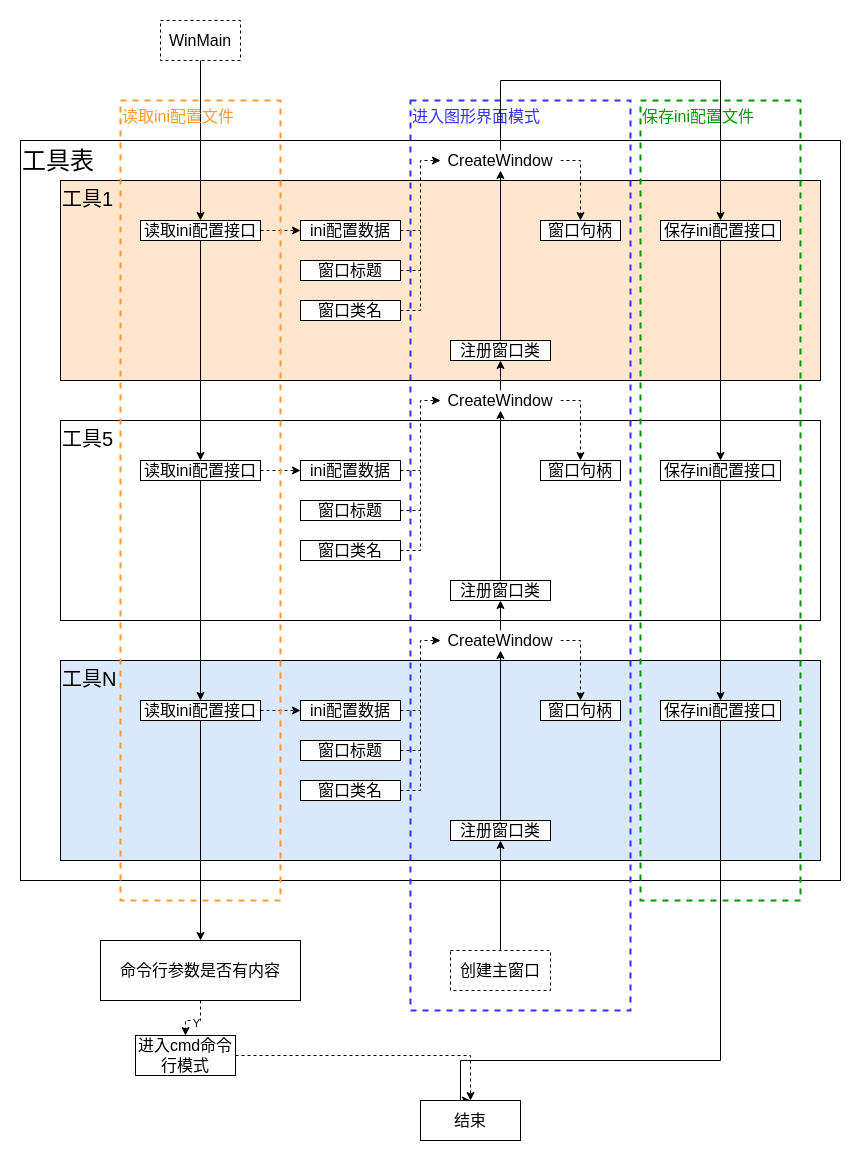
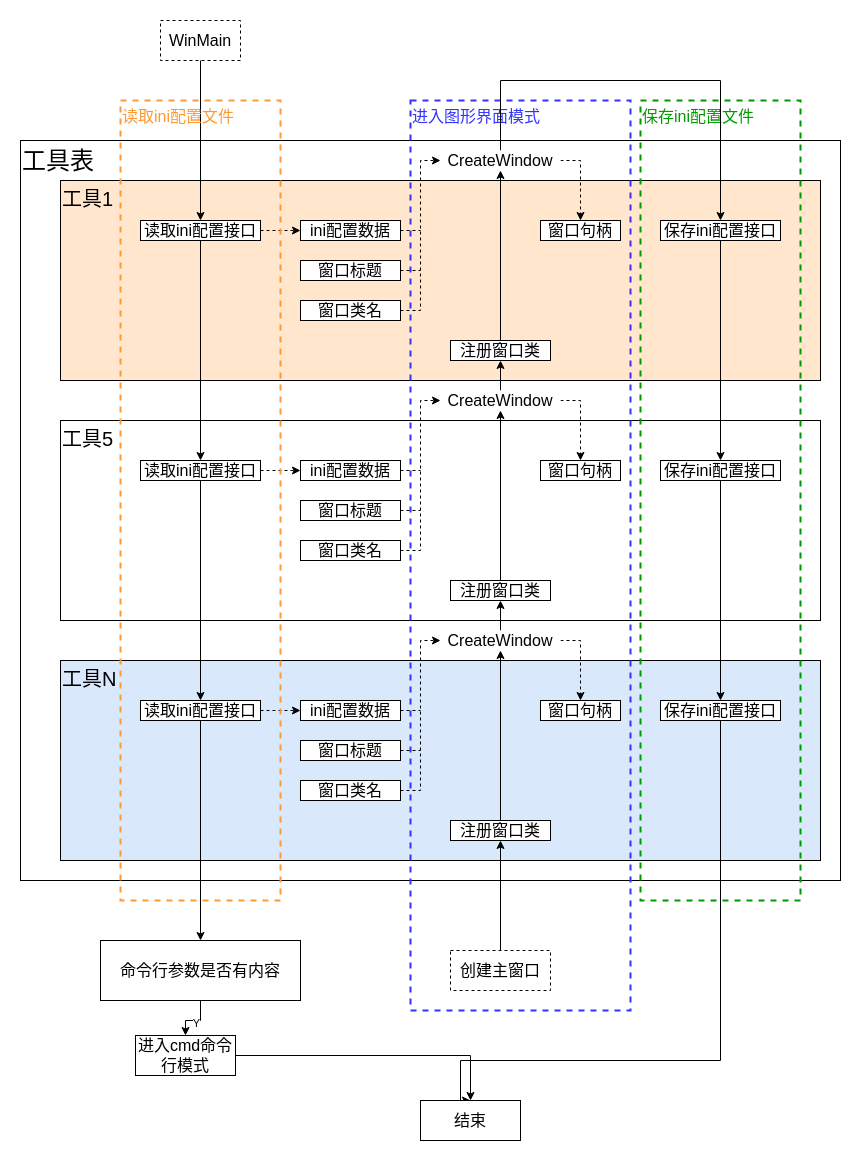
  <mxCell id="0" />
  <mxCell id="1" parent="0" />
  <mxCell id="2" value="&lt;font style=&quot;font-size: 24px;&quot;&gt;&lt;font style=&quot;font-size: 24px;&quot;&gt;工具&lt;/font&gt;表&lt;/font&gt;" style="rounded=0;whiteSpace=wrap;html=1;fontSize=24;verticalAlign=top;align=left;fillColor=none;" parent="1" vertex="1"><mxGeometry x="20" y="140" width="820" height="740" as="geometry" /></mxCell>
  <mxCell id="3" value="工具N" style="rounded=0;whiteSpace=wrap;html=1;fontSize=20;verticalAlign=top;align=left;fillColor=#dae8fc;" parent="1" vertex="1"><mxGeometry x="60" y="660" width="760" height="200" as="geometry" /></mxCell>
  <mxCell id="4" value="工具5" style="rounded=0;whiteSpace=wrap;html=1;fontSize=20;verticalAlign=top;align=left;" parent="1" vertex="1"><mxGeometry x="60" y="420" width="760" height="200" as="geometry" /></mxCell>
  <mxCell id="5" value="工具1" style="rounded=0;whiteSpace=wrap;html=1;fontSize=20;verticalAlign=top;align=left;fillColor=#ffe6cc;" parent="1" vertex="1"><mxGeometry x="60" y="180" width="760" height="200" as="geometry" /></mxCell>
  <mxCell id="6" value="进入图形界面模式" style="rounded=0;whiteSpace=wrap;html=1;fillColor=none;dashed=1;verticalAlign=top;align=left;strokeColor=#3333FF;fontColor=#3333FF;fontSize=16;strokeWidth=2;" parent="1" vertex="1"><mxGeometry x="410" y="100" width="220" height="910" as="geometry" /></mxCell>
  <mxCell id="7" value="保存ini配置文件" style="rounded=0;whiteSpace=wrap;html=1;fillColor=none;dashed=1;verticalAlign=top;align=left;strokeColor=#009900;fontColor=#009900;fontSize=16;strokeWidth=2;" parent="1" vertex="1"><mxGeometry x="640" y="100" width="160" height="800" as="geometry" /></mxCell>
  <mxCell id="8" value="WinMain" style="rounded=0;whiteSpace=wrap;html=1;fontSize=16;dashed=1;" parent="1" vertex="1"><mxGeometry x="160" y="20" width="80" height="40" as="geometry" /></mxCell>
  <mxCell id="9" style="edgeStyle=orthogonalEdgeStyle;rounded=0;orthogonalLoop=1;jettySize=auto;html=1;exitX=0.5;exitY=1;exitDx=0;exitDy=0;entryX=0.5;entryY=0;entryDx=0;entryDy=0;" parent="1" source="8" target="45" edge="1"><mxGeometry relative="1" as="geometry" /></mxCell>
  <mxCell id="10" style="edgeStyle=orthogonalEdgeStyle;rounded=0;orthogonalLoop=1;jettySize=auto;html=1;exitX=0.5;exitY=1;exitDx=0;exitDy=0;entryX=0.5;entryY=0;entryDx=0;entryDy=0;" parent="1" source="45" target="32" edge="1"><mxGeometry relative="1" as="geometry" /></mxCell>
  <mxCell id="11" style="edgeStyle=orthogonalEdgeStyle;rounded=0;orthogonalLoop=1;jettySize=auto;html=1;exitX=0.5;exitY=1;exitDx=0;exitDy=0;entryX=0.5;entryY=0;entryDx=0;entryDy=0;" parent="1" source="32" target="19" edge="1"><mxGeometry relative="1" as="geometry" /></mxCell>
- <mxCell id="12" value="" style="edgeStyle=orthogonalEdgeStyle;rounded=0;orthogonalLoop=1;jettySize=auto;html=1;dashed=1;" parent="1" source="15" target="18" edge="1"><mxGeometry relative="1" as="geometry" /></mxCell>
+ <mxCell id="12" value="" style="edgeStyle=orthogonalEdgeStyle;rounded=0;orthogonalLoop=1;jettySize=auto;html=1;" parent="1" source="15" target="18" edge="1"><mxGeometry relative="1" as="geometry" /></mxCell>
  <mxCell id="13" value="Y" style="edgeLabel;html=1;align=center;verticalAlign=middle;resizable=0;points=[];" parent="12" vertex="1" connectable="0"><mxGeometry x="-0.092" y="2" relative="1" as="geometry"><mxPoint x="-2" as="offset" /></mxGeometry></mxCell>
  <mxCell id="14" style="edgeStyle=orthogonalEdgeStyle;rounded=0;orthogonalLoop=1;jettySize=auto;html=1;exitX=0.5;exitY=0;exitDx=0;exitDy=0;entryX=0.5;entryY=1;entryDx=0;entryDy=0;" parent="1" source="69" target="27" edge="1"><mxGeometry relative="1" as="geometry" /></mxCell>
  <mxCell id="15" value="&lt;span style=&quot;font-size: 16px;&quot;&gt;命令行参数是否有内容&lt;/span&gt;" style="whiteSpace=wrap;html=1;rounded=0;" parent="1" vertex="1"><mxGeometry x="100" y="940" width="200" height="60" as="geometry" /></mxCell>
  <mxCell id="16" style="edgeStyle=orthogonalEdgeStyle;rounded=0;orthogonalLoop=1;jettySize=auto;html=1;exitX=0.5;exitY=1;exitDx=0;exitDy=0;entryX=0.5;entryY=0;entryDx=0;entryDy=0;" parent="1" source="19" target="15" edge="1"><mxGeometry relative="1" as="geometry" /></mxCell>
- <mxCell id="17" style="edgeStyle=orthogonalEdgeStyle;rounded=0;orthogonalLoop=1;jettySize=auto;html=1;exitX=1;exitY=0.5;exitDx=0;exitDy=0;entryX=0.5;entryY=0;entryDx=0;entryDy=0;dashed=1;" parent="1" source="18" target="59" edge="1"><mxGeometry relative="1" as="geometry" /></mxCell>
+ <mxCell id="17" style="edgeStyle=orthogonalEdgeStyle;rounded=0;orthogonalLoop=1;jettySize=auto;html=1;exitX=1;exitY=0.5;exitDx=0;exitDy=0;entryX=0.5;entryY=0;entryDx=0;entryDy=0;" parent="1" source="18" target="59" edge="1"><mxGeometry relative="1" as="geometry" /></mxCell>
  <mxCell id="18" value="进入cmd命令行模式" style="rounded=0;whiteSpace=wrap;html=1;fontSize=16;" parent="1" vertex="1"><mxGeometry x="135" y="1035" width="100" height="40" as="geometry" /></mxCell>
  <mxCell id="19" value="读取ini配置接口" style="rounded=0;whiteSpace=wrap;html=1;fontSize=16;" parent="1" vertex="1"><mxGeometry x="140" y="700" width="120" height="20" as="geometry" /></mxCell>
  <mxCell id="20" style="edgeStyle=orthogonalEdgeStyle;rounded=0;orthogonalLoop=1;jettySize=auto;html=1;exitX=1;exitY=0.5;exitDx=0;exitDy=0;dashed=1;endArrow=none;endFill=0;" parent="1" source="21" edge="1"><mxGeometry relative="1" as="geometry"><mxPoint x="420" y="710" as="targetPoint" /></mxGeometry></mxCell>
  <mxCell id="21" value="ini配置数据" style="rounded=0;whiteSpace=wrap;html=1;fontSize=16;" parent="1" vertex="1"><mxGeometry x="300" y="700" width="100" height="20" as="geometry" /></mxCell>
  <mxCell id="22" style="edgeStyle=orthogonalEdgeStyle;rounded=0;orthogonalLoop=1;jettySize=auto;html=1;exitX=1;exitY=0.5;exitDx=0;exitDy=0;dashed=1;endArrow=none;endFill=0;" parent="1" source="23" edge="1"><mxGeometry relative="1" as="geometry"><mxPoint x="420" y="750" as="targetPoint" /></mxGeometry></mxCell>
  <mxCell id="23" value="窗口标题" style="rounded=0;whiteSpace=wrap;html=1;fontSize=16;" parent="1" vertex="1"><mxGeometry x="300" y="740" width="100" height="20" as="geometry" /></mxCell>
  <mxCell id="24" value="窗口类名" style="rounded=0;whiteSpace=wrap;html=1;fontSize=16;" parent="1" vertex="1"><mxGeometry x="300" y="780" width="100" height="20" as="geometry" /></mxCell>
  <mxCell id="25" style="edgeStyle=orthogonalEdgeStyle;rounded=0;orthogonalLoop=1;jettySize=auto;html=1;exitX=1;exitY=0.5;exitDx=0;exitDy=0;entryX=0;entryY=0.5;entryDx=0;entryDy=0;dashed=1;" parent="1" source="24" target="62" edge="1"><mxGeometry relative="1" as="geometry"><mxPoint x="400" y="830" as="sourcePoint" /></mxGeometry></mxCell>
  <mxCell id="26" style="edgeStyle=orthogonalEdgeStyle;rounded=0;orthogonalLoop=1;jettySize=auto;html=1;exitX=0.5;exitY=0;exitDx=0;exitDy=0;entryX=0.5;entryY=1;entryDx=0;entryDy=0;" parent="1" source="27" target="62" edge="1"><mxGeometry relative="1" as="geometry" /></mxCell>
  <mxCell id="27" value="注册窗口类" style="rounded=0;whiteSpace=wrap;html=1;fontSize=16;" parent="1" vertex="1"><mxGeometry x="450" y="820" width="100" height="20" as="geometry" /></mxCell>
  <mxCell id="28" value="窗口句柄" style="rounded=0;whiteSpace=wrap;html=1;fontSize=16;" parent="1" vertex="1"><mxGeometry x="540" y="700" width="80" height="20" as="geometry" /></mxCell>
  <mxCell id="29" style="edgeStyle=orthogonalEdgeStyle;rounded=0;orthogonalLoop=1;jettySize=auto;html=1;exitX=0.5;exitY=1;exitDx=0;exitDy=0;entryX=0.5;entryY=0;entryDx=0;entryDy=0;" parent="1" source="30" target="59" edge="1"><mxGeometry relative="1" as="geometry"><Array as="points"><mxPoint x="720" y="1060" /><mxPoint x="460" y="1060" /></Array></mxGeometry></mxCell>
  <mxCell id="30" value="保存ini配置接口" style="rounded=0;whiteSpace=wrap;html=1;fontSize=16;" parent="1" vertex="1"><mxGeometry x="660" y="700" width="120" height="20" as="geometry" /></mxCell>
  <mxCell id="31" style="edgeStyle=orthogonalEdgeStyle;rounded=0;orthogonalLoop=1;jettySize=auto;html=1;exitX=1;exitY=0.5;exitDx=0;exitDy=0;entryX=0;entryY=0.5;entryDx=0;entryDy=0;dashed=1;" parent="1" source="19" target="21" edge="1"><mxGeometry relative="1" as="geometry" /></mxCell>
  <mxCell id="32" value="读取ini配置接口" style="rounded=0;whiteSpace=wrap;html=1;fontSize=16;" parent="1" vertex="1"><mxGeometry x="140" y="460" width="120" height="20" as="geometry" /></mxCell>
  <mxCell id="33" style="edgeStyle=orthogonalEdgeStyle;rounded=0;orthogonalLoop=1;jettySize=auto;html=1;exitX=1;exitY=0.5;exitDx=0;exitDy=0;dashed=1;endArrow=none;endFill=0;" parent="1" source="34" edge="1"><mxGeometry relative="1" as="geometry"><mxPoint x="420" y="469.714" as="targetPoint" /></mxGeometry></mxCell>
  <mxCell id="34" value="ini配置数据" style="rounded=0;whiteSpace=wrap;html=1;fontSize=16;" parent="1" vertex="1"><mxGeometry x="300" y="460" width="100" height="20" as="geometry" /></mxCell>
  <mxCell id="35" style="edgeStyle=orthogonalEdgeStyle;rounded=0;orthogonalLoop=1;jettySize=auto;html=1;exitX=1;exitY=0.5;exitDx=0;exitDy=0;dashed=1;endArrow=none;endFill=0;" parent="1" source="36" edge="1"><mxGeometry relative="1" as="geometry"><mxPoint x="420" y="509.714" as="targetPoint" /></mxGeometry></mxCell>
  <mxCell id="36" value="窗口标题" style="rounded=0;whiteSpace=wrap;html=1;fontSize=16;" parent="1" vertex="1"><mxGeometry x="300" y="500" width="100" height="20" as="geometry" /></mxCell>
  <mxCell id="37" value="窗口类名" style="rounded=0;whiteSpace=wrap;html=1;fontSize=16;" parent="1" vertex="1"><mxGeometry x="300" y="540" width="100" height="20" as="geometry" /></mxCell>
  <mxCell id="38" style="edgeStyle=orthogonalEdgeStyle;rounded=0;orthogonalLoop=1;jettySize=auto;html=1;exitX=1;exitY=0.5;exitDx=0;exitDy=0;entryX=0;entryY=0.5;entryDx=0;entryDy=0;dashed=1;" parent="1" source="37" target="65" edge="1"><mxGeometry relative="1" as="geometry"><mxPoint x="400" y="630" as="sourcePoint" /></mxGeometry></mxCell>
  <mxCell id="39" style="edgeStyle=orthogonalEdgeStyle;rounded=0;orthogonalLoop=1;jettySize=auto;html=1;exitX=0.5;exitY=0;exitDx=0;exitDy=0;entryX=0.5;entryY=1;entryDx=0;entryDy=0;" parent="1" source="40" target="65" edge="1"><mxGeometry relative="1" as="geometry" /></mxCell>
  <mxCell id="40" value="注册窗口类" style="rounded=0;whiteSpace=wrap;html=1;fontSize=16;" parent="1" vertex="1"><mxGeometry x="450" y="580" width="100" height="20" as="geometry" /></mxCell>
  <mxCell id="41" value="窗口句柄" style="rounded=0;whiteSpace=wrap;html=1;fontSize=16;" parent="1" vertex="1"><mxGeometry x="540" y="460" width="80" height="20" as="geometry" /></mxCell>
  <mxCell id="42" style="edgeStyle=orthogonalEdgeStyle;rounded=0;orthogonalLoop=1;jettySize=auto;html=1;exitX=0.5;exitY=1;exitDx=0;exitDy=0;entryX=0.5;entryY=0;entryDx=0;entryDy=0;" parent="1" source="43" target="30" edge="1"><mxGeometry relative="1" as="geometry" /></mxCell>
  <mxCell id="43" value="保存ini配置接口" style="rounded=0;whiteSpace=wrap;html=1;fontSize=16;" parent="1" vertex="1"><mxGeometry x="660" y="460" width="120" height="20" as="geometry" /></mxCell>
  <mxCell id="44" style="edgeStyle=orthogonalEdgeStyle;rounded=0;orthogonalLoop=1;jettySize=auto;html=1;exitX=1;exitY=0.5;exitDx=0;exitDy=0;entryX=0;entryY=0.5;entryDx=0;entryDy=0;dashed=1;" parent="1" source="32" target="34" edge="1"><mxGeometry relative="1" as="geometry" /></mxCell>
  <mxCell id="45" value="读取ini配置接口" style="rounded=0;whiteSpace=wrap;html=1;fontSize=16;" parent="1" vertex="1"><mxGeometry x="140" y="220" width="120" height="20" as="geometry" /></mxCell>
  <mxCell id="46" style="edgeStyle=orthogonalEdgeStyle;rounded=0;orthogonalLoop=1;jettySize=auto;html=1;exitX=1;exitY=0.5;exitDx=0;exitDy=0;dashed=1;endArrow=none;endFill=0;" parent="1" source="47" edge="1"><mxGeometry relative="1" as="geometry"><mxPoint x="420" y="229.714" as="targetPoint" /></mxGeometry></mxCell>
  <mxCell id="47" value="ini配置数据" style="rounded=0;whiteSpace=wrap;html=1;fontSize=16;" parent="1" vertex="1"><mxGeometry x="300" y="220" width="100" height="20" as="geometry" /></mxCell>
  <mxCell id="48" style="edgeStyle=orthogonalEdgeStyle;rounded=0;orthogonalLoop=1;jettySize=auto;html=1;exitX=1;exitY=0.5;exitDx=0;exitDy=0;dashed=1;endArrow=none;endFill=0;" parent="1" source="49" edge="1"><mxGeometry relative="1" as="geometry"><mxPoint x="420" y="269.714" as="targetPoint" /></mxGeometry></mxCell>
  <mxCell id="49" value="窗口标题" style="rounded=0;whiteSpace=wrap;html=1;fontSize=16;" parent="1" vertex="1"><mxGeometry x="300" y="260" width="100" height="20" as="geometry" /></mxCell>
  <mxCell id="50" style="edgeStyle=orthogonalEdgeStyle;rounded=0;orthogonalLoop=1;jettySize=auto;html=1;exitX=1;exitY=0.5;exitDx=0;exitDy=0;entryX=0;entryY=0.5;entryDx=0;entryDy=0;dashed=1;" edge="1" parent="1" source="51" target="68"><mxGeometry relative="1" as="geometry" /></mxCell>
  <mxCell id="51" value="窗口类名" style="rounded=0;whiteSpace=wrap;html=1;fontSize=16;" parent="1" vertex="1"><mxGeometry x="300" y="300" width="100" height="20" as="geometry" /></mxCell>
  <mxCell id="52" style="edgeStyle=orthogonalEdgeStyle;rounded=0;orthogonalLoop=1;jettySize=auto;html=1;exitX=0.5;exitY=0;exitDx=0;exitDy=0;entryX=0.5;entryY=1;entryDx=0;entryDy=0;" parent="1" source="53" target="68" edge="1"><mxGeometry relative="1" as="geometry" /></mxCell>
  <mxCell id="53" value="注册窗口类" style="rounded=0;whiteSpace=wrap;html=1;fontSize=16;" parent="1" vertex="1"><mxGeometry x="450" y="340" width="100" height="20" as="geometry" /></mxCell>
  <mxCell id="54" value="窗口句柄" style="rounded=0;whiteSpace=wrap;html=1;fontSize=16;" parent="1" vertex="1"><mxGeometry x="540" y="220" width="80" height="20" as="geometry" /></mxCell>
  <mxCell id="55" style="edgeStyle=orthogonalEdgeStyle;rounded=0;orthogonalLoop=1;jettySize=auto;html=1;exitX=0.5;exitY=1;exitDx=0;exitDy=0;entryX=0.5;entryY=0;entryDx=0;entryDy=0;" parent="1" source="56" target="43" edge="1"><mxGeometry relative="1" as="geometry" /></mxCell>
  <mxCell id="56" value="保存ini配置接口" style="rounded=0;whiteSpace=wrap;html=1;fontSize=16;" parent="1" vertex="1"><mxGeometry x="660" y="220" width="120" height="20" as="geometry" /></mxCell>
  <mxCell id="57" style="edgeStyle=orthogonalEdgeStyle;rounded=0;orthogonalLoop=1;jettySize=auto;html=1;exitX=1;exitY=0.5;exitDx=0;exitDy=0;entryX=0;entryY=0.5;entryDx=0;entryDy=0;dashed=1;" parent="1" source="45" target="47" edge="1"><mxGeometry relative="1" as="geometry" /></mxCell>
  <mxCell id="58" value="读取ini配置文件" style="rounded=0;whiteSpace=wrap;html=1;fillColor=none;dashed=1;verticalAlign=top;align=left;strokeColor=#FF9933;fontColor=#FF9933;fontSize=16;strokeWidth=2;" parent="1" vertex="1"><mxGeometry x="120" y="100" width="160" height="800" as="geometry" /></mxCell>
  <mxCell id="59" value="结束" style="rounded=0;whiteSpace=wrap;html=1;fontSize=16;" parent="1" vertex="1"><mxGeometry x="420" y="1100" width="100" height="40" as="geometry" /></mxCell>
  <mxCell id="60" style="edgeStyle=orthogonalEdgeStyle;rounded=0;orthogonalLoop=1;jettySize=auto;html=1;exitX=1;exitY=0.5;exitDx=0;exitDy=0;entryX=0.5;entryY=0;entryDx=0;entryDy=0;dashed=1;" parent="1" source="62" target="28" edge="1"><mxGeometry relative="1" as="geometry" /></mxCell>
  <mxCell id="61" style="edgeStyle=orthogonalEdgeStyle;rounded=0;orthogonalLoop=1;jettySize=auto;html=1;exitX=0.5;exitY=0;exitDx=0;exitDy=0;entryX=0.5;entryY=1;entryDx=0;entryDy=0;" parent="1" source="62" target="40" edge="1"><mxGeometry relative="1" as="geometry" /></mxCell>
  <mxCell id="62" value="CreateWindow" style="rounded=0;whiteSpace=wrap;html=1;fontSize=16;strokeColor=none;" parent="1" vertex="1"><mxGeometry x="440" y="630" width="120" height="20" as="geometry" /></mxCell>
  <mxCell id="63" style="edgeStyle=orthogonalEdgeStyle;rounded=0;orthogonalLoop=1;jettySize=auto;html=1;exitX=0.5;exitY=0;exitDx=0;exitDy=0;entryX=0.5;entryY=1;entryDx=0;entryDy=0;" parent="1" source="65" target="53" edge="1"><mxGeometry relative="1" as="geometry" /></mxCell>
  <mxCell id="64" style="edgeStyle=orthogonalEdgeStyle;rounded=0;orthogonalLoop=1;jettySize=auto;html=1;exitX=1;exitY=0.5;exitDx=0;exitDy=0;entryX=0.5;entryY=0;entryDx=0;entryDy=0;dashed=1;" parent="1" source="65" target="41" edge="1"><mxGeometry relative="1" as="geometry" /></mxCell>
  <mxCell id="65" value="CreateWindow" style="rounded=0;whiteSpace=wrap;html=1;fontSize=16;strokeColor=none;" parent="1" vertex="1"><mxGeometry x="440" y="390" width="120" height="20" as="geometry" /></mxCell>
  <mxCell id="66" style="edgeStyle=orthogonalEdgeStyle;rounded=0;orthogonalLoop=1;jettySize=auto;html=1;exitX=0.5;exitY=0;exitDx=0;exitDy=0;entryX=0.5;entryY=0;entryDx=0;entryDy=0;" parent="1" source="68" target="56" edge="1"><mxGeometry relative="1" as="geometry"><Array as="points"><mxPoint x="500" y="80" /><mxPoint x="720" y="80" /></Array></mxGeometry></mxCell>
  <mxCell id="67" style="edgeStyle=orthogonalEdgeStyle;rounded=0;orthogonalLoop=1;jettySize=auto;html=1;exitX=1;exitY=0.5;exitDx=0;exitDy=0;entryX=0.5;entryY=0;entryDx=0;entryDy=0;dashed=1;" parent="1" source="68" target="54" edge="1"><mxGeometry relative="1" as="geometry" /></mxCell>
  <mxCell id="68" value="CreateWindow" style="rounded=0;whiteSpace=wrap;html=1;fontSize=16;strokeColor=none;" parent="1" vertex="1"><mxGeometry x="440" y="150" width="120" height="20" as="geometry" /></mxCell>
  <mxCell id="69" value="创建主窗口" style="rounded=0;whiteSpace=wrap;html=1;fontSize=16;dashed=1;" parent="1" vertex="1"><mxGeometry x="450" y="950" width="100" height="40" as="geometry" /></mxCell>
